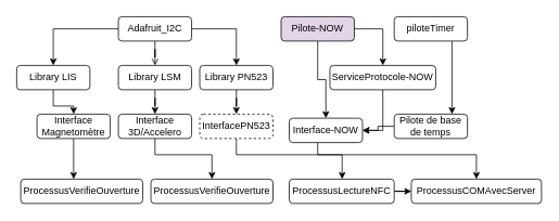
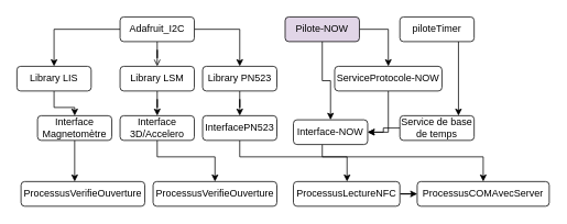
  <mxCell id="0" />
  <mxCell id="1" parent="0" />
  <mxCell id="2" value="" style="edgeStyle=orthogonalEdgeStyle;rounded=0;orthogonalLoop=1;jettySize=auto;html=1;" edge="1" parent="1" source="3" target="4"><mxGeometry relative="1" as="geometry" /></mxCell>
  <mxCell id="3" value="ProcessusLectureNFC" style="rounded=1;whiteSpace=wrap;html=1;" vertex="1" parent="1"><mxGeometry x="355" y="220" width="129" height="30" as="geometry" /></mxCell>
  <mxCell id="4" value="ProcessusCOMAvecServer" style="rounded=1;whiteSpace=wrap;html=1;" vertex="1" parent="1"><mxGeometry x="505" y="220" width="160" height="30" as="geometry" /></mxCell>
  <mxCell id="5" value="" style="edgeStyle=orthogonalEdgeStyle;rounded=0;orthogonalLoop=1;jettySize=auto;html=1;" edge="1" parent="1" source="6" target="3"><mxGeometry relative="1" as="geometry"><Array as="points"><mxPoint x="290" y="190" /><mxPoint x="420" y="190" /></Array></mxGeometry></mxCell>
- <mxCell id="6" value="InterfacePN523" style="rounded=1;whiteSpace=wrap;html=1;dashed=1;" vertex="1" parent="1"><mxGeometry x="245" y="140" width="90" height="30" as="geometry" /></mxCell>
+ <mxCell id="6" value="InterfacePN523" style="rounded=1;whiteSpace=wrap;html=1;" vertex="1" parent="1"><mxGeometry x="245" y="140" width="90" height="30" as="geometry" /></mxCell>
  <mxCell id="7" value="" style="edgeStyle=orthogonalEdgeStyle;rounded=0;orthogonalLoop=1;jettySize=auto;html=1;" edge="1" parent="1" source="8" target="6"><mxGeometry relative="1" as="geometry" /></mxCell>
  <mxCell id="8" value="Library PN523" style="rounded=1;whiteSpace=wrap;html=1;" vertex="1" parent="1"><mxGeometry x="245" y="80" width="90" height="30" as="geometry" /></mxCell>
  <mxCell id="9" style="edgeStyle=orthogonalEdgeStyle;rounded=0;orthogonalLoop=1;jettySize=auto;html=1;entryX=0.5;entryY=0;entryDx=0;entryDy=0;" edge="1" parent="1" source="10" target="4"><mxGeometry relative="1" as="geometry"><mxPoint x="435" y="190" as="targetPoint" /><Array as="points"><mxPoint x="390" y="190" /><mxPoint x="585" y="190" /></Array></mxGeometry></mxCell>
  <mxCell id="10" value="Interface-NOW" style="rounded=1;whiteSpace=wrap;html=1;" vertex="1" parent="1"><mxGeometry x="355" y="145" width="90" height="30" as="geometry" /></mxCell>
  <mxCell id="11" value="" style="edgeStyle=orthogonalEdgeStyle;rounded=0;orthogonalLoop=1;jettySize=auto;html=1;" edge="1" parent="1" source="13" target="10"><mxGeometry relative="1" as="geometry" /></mxCell>
  <mxCell id="12" style="edgeStyle=orthogonalEdgeStyle;rounded=0;orthogonalLoop=1;jettySize=auto;html=1;entryX=0.5;entryY=0;entryDx=0;entryDy=0;exitX=1;exitY=0.5;exitDx=0;exitDy=0;" edge="1" parent="1" source="13" target="15"><mxGeometry relative="1" as="geometry"><mxPoint x="475" y="70" as="targetPoint" /></mxGeometry></mxCell>
  <mxCell id="13" value="Pilote-NOW" style="rounded=1;whiteSpace=wrap;html=1;fillColor=#e1d5e7;" vertex="1" parent="1"><mxGeometry x="345" y="20" width="90" height="30" as="geometry" /></mxCell>
  <mxCell id="14" style="edgeStyle=orthogonalEdgeStyle;rounded=0;orthogonalLoop=1;jettySize=auto;html=1;entryX=1;entryY=0.5;entryDx=0;entryDy=0;" edge="1" parent="1" source="15" target="10"><mxGeometry relative="1" as="geometry" /></mxCell>
  <mxCell id="15" value="ServiceProtocole-NOW" style="rounded=1;whiteSpace=wrap;html=1;" vertex="1" parent="1"><mxGeometry x="405" y="80" width="130" height="30" as="geometry" /></mxCell>
  <mxCell id="16" value="" style="edgeStyle=orthogonalEdgeStyle;rounded=0;orthogonalLoop=1;jettySize=auto;html=1;" edge="1" parent="1" source="19" target="8"><mxGeometry relative="1" as="geometry" /></mxCell>
  <mxCell id="17" style="edgeStyle=orthogonalEdgeStyle;rounded=0;orthogonalLoop=1;jettySize=auto;html=1;entryX=0.5;entryY=0;entryDx=0;entryDy=0;endArrow=open;" edge="1" parent="1" source="19" target="26"><mxGeometry relative="1" as="geometry" /></mxCell>
  <mxCell id="18" value="" style="edgeStyle=orthogonalEdgeStyle;rounded=0;orthogonalLoop=1;jettySize=auto;html=1;" edge="1" parent="1" source="19" target="31"><mxGeometry relative="1" as="geometry" /></mxCell>
  <mxCell id="19" value="Adafruit_I2C" style="rounded=1;whiteSpace=wrap;html=1;" vertex="1" parent="1"><mxGeometry x="145" y="20" width="90" height="30" as="geometry" /></mxCell>
  <mxCell id="20" value="" style="edgeStyle=orthogonalEdgeStyle;rounded=0;orthogonalLoop=1;jettySize=auto;html=1;" edge="1" parent="1" source="21" target="10"><mxGeometry relative="1" as="geometry" /></mxCell>
- <mxCell id="21" value="Pilote de base de temps" style="rounded=1;whiteSpace=wrap;html=1;" vertex="1" parent="1"><mxGeometry x="484" y="140" width="90" height="30" as="geometry" /></mxCell>
+ <mxCell id="21" value="Service de base de temps" style="rounded=1;whiteSpace=wrap;html=1;" vertex="1" parent="1"><mxGeometry x="484" y="140" width="90" height="30" as="geometry" /></mxCell>
  <mxCell id="22" style="edgeStyle=orthogonalEdgeStyle;rounded=0;orthogonalLoop=1;jettySize=auto;html=1;" edge="1" parent="1" source="23"><mxGeometry relative="1" as="geometry"><mxPoint x="555" y="140" as="targetPoint" /><Array as="points"><mxPoint x="555" y="140" /></Array></mxGeometry></mxCell>
  <mxCell id="23" value="piloteTimer" style="rounded=1;whiteSpace=wrap;html=1;" vertex="1" parent="1"><mxGeometry x="484" y="20" width="90" height="30" as="geometry" /></mxCell>
  <mxCell id="24" value="ProcessusVerifieOuverture" style="rounded=1;whiteSpace=wrap;html=1;" vertex="1" parent="1"><mxGeometry x="185" y="220" width="150" height="30" as="geometry" /></mxCell>
  <mxCell id="25" value="" style="edgeStyle=orthogonalEdgeStyle;rounded=0;orthogonalLoop=1;jettySize=auto;html=1;" edge="1" parent="1" source="26" target="28"><mxGeometry relative="1" as="geometry" /></mxCell>
  <mxCell id="26" value="Library LSM" style="rounded=1;whiteSpace=wrap;html=1;" vertex="1" parent="1"><mxGeometry x="145" y="80" width="90" height="30" as="geometry" /></mxCell>
  <mxCell id="27" style="edgeStyle=orthogonalEdgeStyle;rounded=0;orthogonalLoop=1;jettySize=auto;html=1;" edge="1" parent="1" source="28" target="24"><mxGeometry relative="1" as="geometry"><Array as="points"><mxPoint x="190" y="190" /><mxPoint x="260" y="190" /></Array></mxGeometry></mxCell>
  <mxCell id="28" value="Interface 3D/Accelero" style="rounded=1;whiteSpace=wrap;html=1;" vertex="1" parent="1"><mxGeometry x="145" y="140" width="90" height="30" as="geometry" /></mxCell>
  <mxCell id="29" value="ProcessusVerifieOuverture" style="rounded=1;whiteSpace=wrap;html=1;" vertex="1" parent="1"><mxGeometry x="25" y="220" width="150" height="30" as="geometry" /></mxCell>
  <mxCell id="30" value="" style="edgeStyle=orthogonalEdgeStyle;rounded=0;orthogonalLoop=1;jettySize=auto;html=1;" edge="1" parent="1" source="31" target="33"><mxGeometry relative="1" as="geometry" /></mxCell>
  <mxCell id="31" value="Library LIS" style="rounded=1;whiteSpace=wrap;html=1;" vertex="1" parent="1"><mxGeometry x="20" y="80" width="90" height="30" as="geometry" /></mxCell>
  <mxCell id="32" value="" style="edgeStyle=orthogonalEdgeStyle;rounded=0;orthogonalLoop=1;jettySize=auto;html=1;" edge="1" parent="1" source="33" target="29"><mxGeometry relative="1" as="geometry"><Array as="points"><mxPoint x="90" y="220" /><mxPoint x="90" y="220" /></Array></mxGeometry></mxCell>
  <mxCell id="33" value="Interface Magnetomètre" style="rounded=1;whiteSpace=wrap;html=1;" vertex="1" parent="1"><mxGeometry x="45" y="140" width="90" height="30" as="geometry" /></mxCell>
